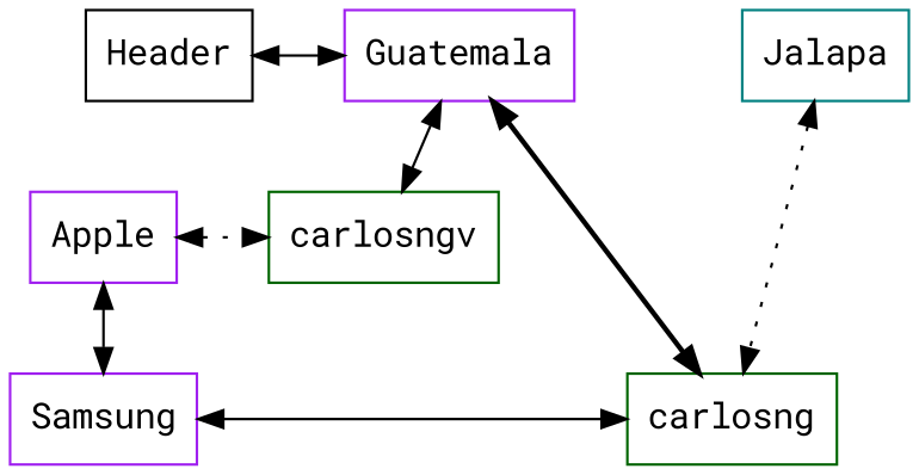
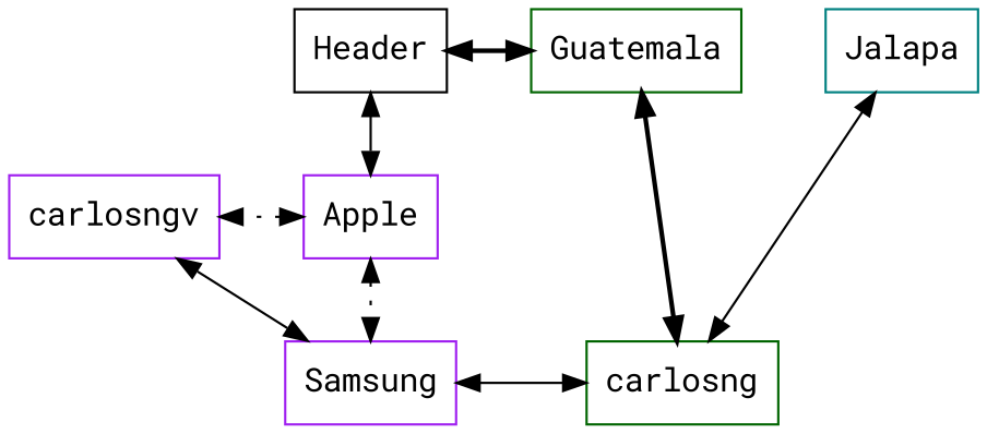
  digraph {
    fontname="Roboto Mono"
    nodesep=0.5
    rankdir=TB
    node [color=purple fontname="Roboto Mono" shape=rectangle]
    edge [dir=both fontname="Roboto Mono" style=dotted]
    n1 [height=0.5 label=Apple width=0.5]
-   n2 [color=darkgreen height=0.5 label=carlosngv width=0.5]
+   n2 [height=0.5 label=carlosngv width=0.5]
    n3 [height=0.5 label=Samsung width=0.5]
    n4 [color=darkgreen height=0.5 label=carlosng width=0.5]
    n5 [color=black height=0.5 label=Header width=0.5]
-   n6 [height=0.5 label=Guatemala width=0.5]
+   n6 [color=darkgreen height=0.5 label=Guatemala width=0.5]
    n7 [color=teal height=0.5 label=Jalapa width=0.5]
    subgraph sub_1 {
      rank=same
      n1
      n2
    }
    subgraph sub_2 {
      rank=same
      n3
      n4
    }
    subgraph sub_3 {
      rank=same
      n5
      n6
      n7
    }
    n1 -> n2 [constraint=false]
-   n1 -> n3 [style=solid]
+   n1 -> n3
    n3 -> n4 [constraint=false style=solid]
-   n5 -> n6 [style=solid]
-   n6 -> n2 [style=solid]
+   n5 -> n1 [style=solid]
+   n5 -> n6 [style=bold]
+   n3 -> n2 [style=solid]
    n6 -> n4 [style=bold]
-   n7 -> n4
+   n7 -> n4 [style=solid]
  }
